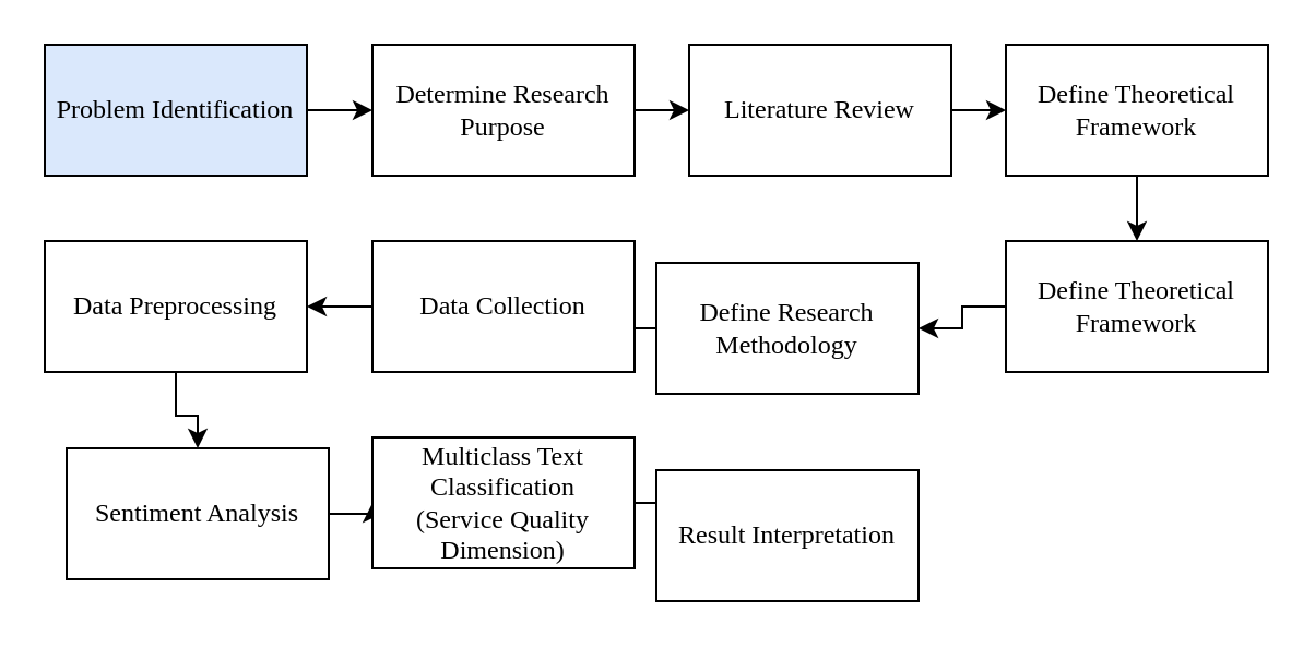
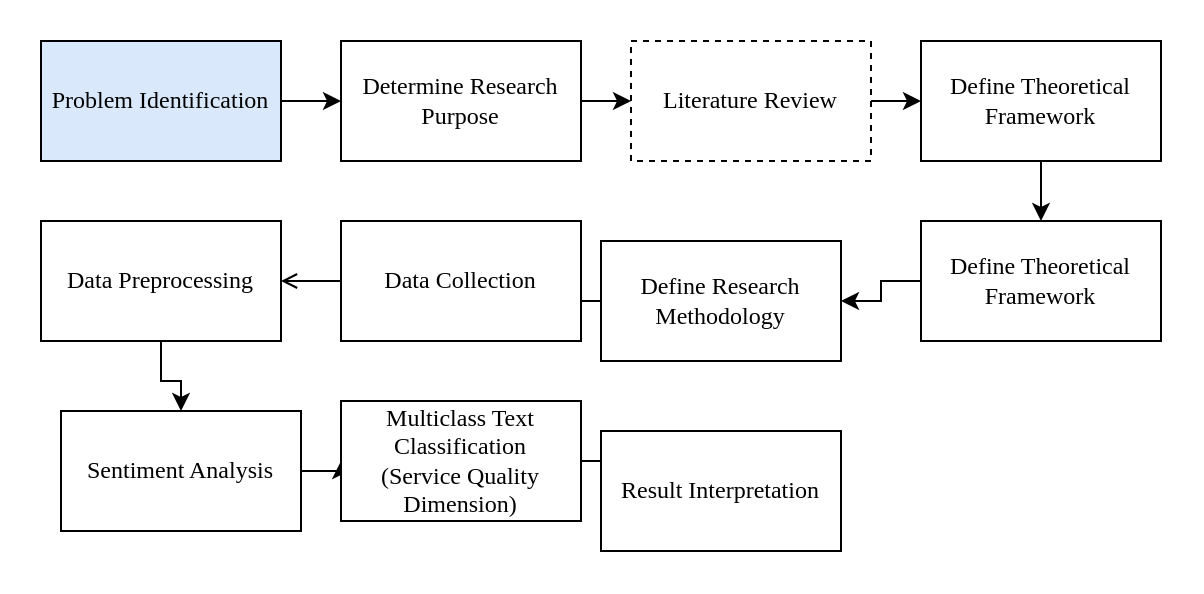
  <mxCell id="0" />
  <mxCell id="1" parent="0" />
  <mxCell id="2" style="edgeStyle=orthogonalEdgeStyle;rounded=0;orthogonalLoop=1;jettySize=auto;html=1;exitX=1;exitY=0.5;exitDx=0;exitDy=0;fontFamily=Times New Roman;" edge="1" parent="1" source="3" target="5"><mxGeometry relative="1" as="geometry" /></mxCell>
  <mxCell id="3" value="Problem Identification" style="rounded=0;whiteSpace=wrap;html=1;fontFamily=Times New Roman;fillColor=#dae8fc;" vertex="1" parent="1"><mxGeometry x="20" y="20" width="120" height="60" as="geometry" /></mxCell>
  <mxCell id="4" style="edgeStyle=orthogonalEdgeStyle;rounded=0;orthogonalLoop=1;jettySize=auto;html=1;exitX=1;exitY=0.5;exitDx=0;exitDy=0;entryX=0;entryY=0.5;entryDx=0;entryDy=0;fontFamily=Times New Roman;" edge="1" parent="1" source="5" target="7"><mxGeometry relative="1" as="geometry" /></mxCell>
  <mxCell id="5" value="Determine Research Purpose" style="rounded=0;whiteSpace=wrap;html=1;fontFamily=Times New Roman;" vertex="1" parent="1"><mxGeometry x="170" y="20" width="120" height="60" as="geometry" /></mxCell>
  <mxCell id="6" style="edgeStyle=orthogonalEdgeStyle;rounded=0;orthogonalLoop=1;jettySize=auto;html=1;exitX=1;exitY=0.5;exitDx=0;exitDy=0;entryX=0;entryY=0.5;entryDx=0;entryDy=0;fontFamily=Times New Roman;" edge="1" parent="1" source="7" target="9"><mxGeometry relative="1" as="geometry" /></mxCell>
- <mxCell id="7" value="Literature Review" style="rounded=0;whiteSpace=wrap;html=1;fontFamily=Times New Roman;" vertex="1" parent="1"><mxGeometry x="315" y="20" width="120" height="60" as="geometry" /></mxCell>
+ <mxCell id="7" value="Literature Review" style="rounded=0;whiteSpace=wrap;html=1;fontFamily=Times New Roman;dashed=1;" vertex="1" parent="1"><mxGeometry x="315" y="20" width="120" height="60" as="geometry" /></mxCell>
  <mxCell id="8" style="edgeStyle=orthogonalEdgeStyle;rounded=0;orthogonalLoop=1;jettySize=auto;html=1;exitX=0.5;exitY=1;exitDx=0;exitDy=0;fontFamily=Times New Roman;" edge="1" parent="1" source="9" target="11"><mxGeometry relative="1" as="geometry" /></mxCell>
  <mxCell id="9" value="Define Theoretical Framework" style="rounded=0;whiteSpace=wrap;html=1;fontFamily=Times New Roman;" vertex="1" parent="1"><mxGeometry x="460" y="20" width="120" height="60" as="geometry" /></mxCell>
  <mxCell id="10" style="edgeStyle=orthogonalEdgeStyle;rounded=0;orthogonalLoop=1;jettySize=auto;html=1;exitX=0;exitY=0.5;exitDx=0;exitDy=0;fontFamily=Times New Roman;" edge="1" parent="1" source="11" target="13"><mxGeometry relative="1" as="geometry" /></mxCell>
  <mxCell id="11" value="Define Theoretical Framework" style="rounded=0;whiteSpace=wrap;html=1;fontFamily=Times New Roman;" vertex="1" parent="1"><mxGeometry x="460" y="110" width="120" height="60" as="geometry" /></mxCell>
  <mxCell id="12" style="edgeStyle=orthogonalEdgeStyle;rounded=0;orthogonalLoop=1;jettySize=auto;html=1;exitX=0;exitY=0.5;exitDx=0;exitDy=0;fontFamily=Times New Roman;" edge="1" parent="1" source="13" target="15"><mxGeometry relative="1" as="geometry" /></mxCell>
  <mxCell id="13" value="Define Research Methodology" style="rounded=0;whiteSpace=wrap;html=1;fontFamily=Times New Roman;" vertex="1" parent="1"><mxGeometry x="300" y="120" width="120" height="60" as="geometry" /></mxCell>
- <mxCell id="14" style="edgeStyle=orthogonalEdgeStyle;rounded=0;orthogonalLoop=1;jettySize=auto;html=1;exitX=0;exitY=0.5;exitDx=0;exitDy=0;fontFamily=Times New Roman;" edge="1" parent="1" source="15" target="17"><mxGeometry relative="1" as="geometry" /></mxCell>
+ <mxCell id="14" style="edgeStyle=orthogonalEdgeStyle;rounded=0;orthogonalLoop=1;jettySize=auto;html=1;exitX=0;exitY=0.5;exitDx=0;exitDy=0;fontFamily=Times New Roman;endArrow=open;" edge="1" parent="1" source="15" target="17"><mxGeometry relative="1" as="geometry" /></mxCell>
  <mxCell id="15" value="Data Collection" style="rounded=0;whiteSpace=wrap;html=1;fontFamily=Times New Roman;" vertex="1" parent="1"><mxGeometry x="170" y="110" width="120" height="60" as="geometry" /></mxCell>
  <mxCell id="16" style="edgeStyle=orthogonalEdgeStyle;rounded=0;orthogonalLoop=1;jettySize=auto;html=1;exitX=0.5;exitY=1;exitDx=0;exitDy=0;fontFamily=Times New Roman;" edge="1" parent="1" source="17" target="19"><mxGeometry relative="1" as="geometry" /></mxCell>
  <mxCell id="17" value="Data Preprocessing" style="rounded=0;whiteSpace=wrap;html=1;fontFamily=Times New Roman;" vertex="1" parent="1"><mxGeometry x="20" y="110" width="120" height="60" as="geometry" /></mxCell>
  <mxCell id="18" style="edgeStyle=orthogonalEdgeStyle;rounded=0;orthogonalLoop=1;jettySize=auto;html=1;exitX=1;exitY=0.5;exitDx=0;exitDy=0;fontFamily=Times New Roman;" edge="1" parent="1" source="19" target="21"><mxGeometry relative="1" as="geometry" /></mxCell>
  <mxCell id="19" value="Sentiment Analysis" style="rounded=0;whiteSpace=wrap;html=1;fontFamily=Times New Roman;" vertex="1" parent="1"><mxGeometry x="30" y="205" width="120" height="60" as="geometry" /></mxCell>
  <mxCell id="20" style="edgeStyle=orthogonalEdgeStyle;rounded=0;orthogonalLoop=1;jettySize=auto;html=1;exitX=1;exitY=0.5;exitDx=0;exitDy=0;fontFamily=Times New Roman;" edge="1" parent="1" source="21" target="22"><mxGeometry relative="1" as="geometry" /></mxCell>
  <mxCell id="21" value="Multiclass Text Classification&lt;br&gt;(Service Quality Dimension)" style="rounded=0;whiteSpace=wrap;html=1;fontFamily=Times New Roman;" vertex="1" parent="1"><mxGeometry x="170" y="200" width="120" height="60" as="geometry" /></mxCell>
  <mxCell id="22" value="Result Interpretation" style="rounded=0;whiteSpace=wrap;html=1;fontFamily=Times New Roman;" vertex="1" parent="1"><mxGeometry x="300" y="215" width="120" height="60" as="geometry" /></mxCell>
